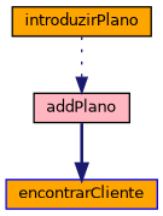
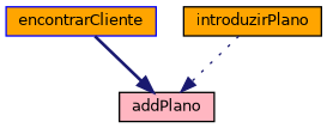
  digraph {
    rankdir=TB
    node [color=black fillcolor=orange fontname=Helvetica fontsize=10 shape=record style=filled]
    edge [color=midnightblue fontname=Helvetica fontsize=10 labelfontname=Helvetica labelfontsize=10]
    n1 [fillcolor=lightpink fontcolor=black height=0.2 label=addPlano width=0.4]
    n2 [color=blue height=0.2 label=encontrarCliente width=0.4]
    n3 [height=0.2 label=introduzirPlano width=0.4]
-   n1 -> n2 [style=bold]
+   n2 -> n1 [style=bold]
    n3 -> n1 [style=dotted]
  }
